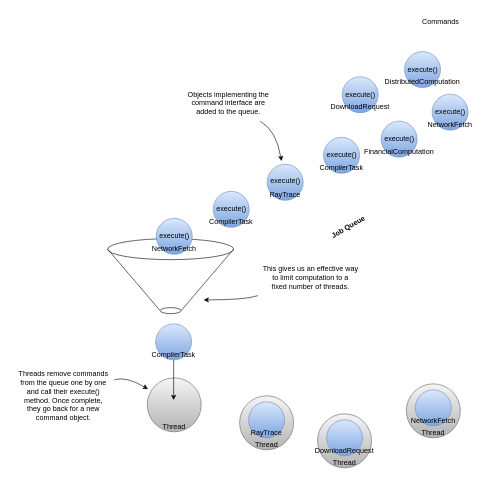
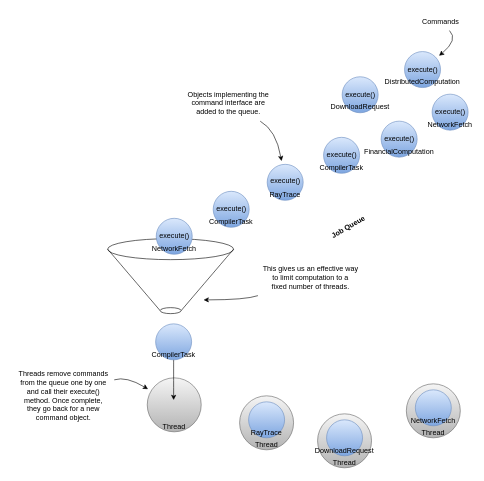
  <mxCell id="0" />
  <mxCell id="1" parent="0" />
  <mxCell id="2" value="" style="ellipse;whiteSpace=wrap;html=1;" parent="1" vertex="1"><mxGeometry x="179" y="396.94" width="210" height="35" as="geometry" /></mxCell>
  <mxCell id="3" value="DistributedComputation" style="ellipse;whiteSpace=wrap;html=1;verticalAlign=bottom;fillColor=#dae8fc;gradientColor=#7ea6e0;strokeColor=#6c8ebf;" parent="1" vertex="1"><mxGeometry x="674" y="85" width="60" height="60" as="geometry" /></mxCell>
  <mxCell id="4" value="execute()" style="text;html=1;align=center;verticalAlign=middle;resizable=0;points=[];autosize=1;strokeColor=none;fillColor=none;" parent="1" vertex="1"><mxGeometry x="669" y="100" width="70" height="30" as="geometry" /></mxCell>
  <mxCell id="5" value="Commands" style="text;html=1;align=center;verticalAlign=middle;resizable=0;points=[];autosize=1;strokeColor=none;fillColor=none;" parent="1" vertex="1"><mxGeometry x="694" y="20" width="80" height="30" as="geometry" /></mxCell>
+ <mxCell id="6" value="" style="edgeStyle=none;orthogonalLoop=1;jettySize=auto;html=1;sourcePerimeterSpacing=0;targetPerimeterSpacing=6;strokeColor=default;curved=1;" parent="1" source="5" target="3" edge="1"><mxGeometry width="100" relative="1" as="geometry"><mxPoint x="754" y="65" as="sourcePoint" /><mxPoint x="854" y="65" as="targetPoint" /><Array as="points"><mxPoint x="764" y="65" /></Array></mxGeometry></mxCell>
  <mxCell id="7" value="DownloadRequest" style="ellipse;whiteSpace=wrap;html=1;verticalAlign=bottom;fillColor=#dae8fc;gradientColor=#7ea6e0;strokeColor=#6c8ebf;" parent="1" vertex="1"><mxGeometry x="570" y="127" width="60" height="60" as="geometry" /></mxCell>
  <mxCell id="8" value="execute()" style="text;html=1;align=center;verticalAlign=middle;resizable=0;points=[];autosize=1;strokeColor=none;fillColor=none;" parent="1" vertex="1"><mxGeometry x="565" y="142" width="70" height="30" as="geometry" /></mxCell>
  <mxCell id="9" value="NetworkFetch" style="ellipse;whiteSpace=wrap;html=1;verticalAlign=bottom;fillColor=#dae8fc;gradientColor=#7ea6e0;strokeColor=#6c8ebf;" parent="1" vertex="1"><mxGeometry x="720" y="156" width="60" height="60" as="geometry" /></mxCell>
  <mxCell id="10" value="execute()" style="text;html=1;align=center;verticalAlign=middle;resizable=0;points=[];autosize=1;strokeColor=none;fillColor=none;" parent="1" vertex="1"><mxGeometry x="715" y="171" width="70" height="30" as="geometry" /></mxCell>
  <mxCell id="11" value="FinancialComputation" style="ellipse;whiteSpace=wrap;html=1;verticalAlign=bottom;fillColor=#dae8fc;gradientColor=#7ea6e0;strokeColor=#6c8ebf;" parent="1" vertex="1"><mxGeometry x="635" y="201" width="60" height="60" as="geometry" /></mxCell>
  <mxCell id="12" value="execute()" style="text;html=1;align=center;verticalAlign=middle;resizable=0;points=[];autosize=1;strokeColor=none;fillColor=none;" parent="1" vertex="1"><mxGeometry x="630" y="216" width="70" height="30" as="geometry" /></mxCell>
  <mxCell id="13" value="CompilerTask" style="ellipse;whiteSpace=wrap;html=1;verticalAlign=bottom;fillColor=#dae8fc;gradientColor=#7ea6e0;strokeColor=#6c8ebf;" parent="1" vertex="1"><mxGeometry x="539" y="228" width="60" height="60" as="geometry" /></mxCell>
  <mxCell id="14" value="execute()" style="text;html=1;align=center;verticalAlign=middle;resizable=0;points=[];autosize=1;strokeColor=none;fillColor=none;" parent="1" vertex="1"><mxGeometry x="534" y="243" width="70" height="30" as="geometry" /></mxCell>
  <mxCell id="15" value="RayTrace" style="ellipse;whiteSpace=wrap;html=1;verticalAlign=bottom;fillColor=#dae8fc;gradientColor=#7ea6e0;strokeColor=#6c8ebf;" parent="1" vertex="1"><mxGeometry x="445" y="273" width="60" height="60" as="geometry" /></mxCell>
  <mxCell id="16" value="execute()" style="text;html=1;align=center;verticalAlign=middle;resizable=0;points=[];autosize=1;strokeColor=none;fillColor=none;" parent="1" vertex="1"><mxGeometry x="440" y="286" width="70" height="30" as="geometry" /></mxCell>
  <mxCell id="17" value="CompilerTask" style="ellipse;whiteSpace=wrap;html=1;verticalAlign=bottom;fillColor=#dae8fc;gradientColor=#7ea6e0;strokeColor=#6c8ebf;" parent="1" vertex="1"><mxGeometry x="355" y="318" width="60" height="60" as="geometry" /></mxCell>
  <mxCell id="18" value="execute()" style="text;html=1;align=center;verticalAlign=middle;resizable=0;points=[];autosize=1;strokeColor=none;fillColor=none;" parent="1" vertex="1"><mxGeometry x="350" y="333" width="70" height="30" as="geometry" /></mxCell>
  <mxCell id="19" value="NetworkFetch" style="ellipse;whiteSpace=wrap;html=1;verticalAlign=bottom;fillColor=#dae8fc;gradientColor=#7ea6e0;strokeColor=#6c8ebf;" parent="1" vertex="1"><mxGeometry x="260" y="363" width="60" height="60" as="geometry" /></mxCell>
  <mxCell id="20" value="execute()" style="text;html=1;align=center;verticalAlign=middle;resizable=0;points=[];autosize=1;strokeColor=none;fillColor=none;" parent="1" vertex="1"><mxGeometry x="255" y="377" width="70" height="30" as="geometry" /></mxCell>
  <mxCell id="21" value="Job Queue" style="text;html=1;align=center;verticalAlign=middle;resizable=0;points=[];autosize=1;strokeColor=none;fillColor=none;rotation=-30;fontStyle=1" parent="1" vertex="1"><mxGeometry x="535" y="363" width="90" height="30" as="geometry" /></mxCell>
  <mxCell id="22" value="" style="endArrow=none;html=1;strokeColor=default;sourcePerimeterSpacing=0;targetPerimeterSpacing=6;curved=1;exitX=0;exitY=0.5;exitDx=0;exitDy=0;entryX=0;entryY=0.5;entryDx=0;entryDy=0;" parent="1" source="2" target="24" edge="1"><mxGeometry width="50" height="50" relative="1" as="geometry"><mxPoint x="109" y="521.94" as="sourcePoint" /><mxPoint x="229" y="511.94" as="targetPoint" /></mxGeometry></mxCell>
  <mxCell id="23" value="" style="endArrow=none;html=1;strokeColor=default;sourcePerimeterSpacing=0;targetPerimeterSpacing=6;curved=1;exitX=1;exitY=0.5;exitDx=0;exitDy=0;entryX=1;entryY=0.5;entryDx=0;entryDy=0;" parent="1" source="2" target="24" edge="1"><mxGeometry width="50" height="50" relative="1" as="geometry"><mxPoint x="189" y="424.44" as="sourcePoint" /><mxPoint x="249" y="511.94" as="targetPoint" /></mxGeometry></mxCell>
  <mxCell id="24" value="" style="ellipse;whiteSpace=wrap;html=1;" parent="1" vertex="1"><mxGeometry x="266.5" y="511.94" width="35" height="10" as="geometry" /></mxCell>
  <mxCell id="25" value="CompilerTask" style="ellipse;whiteSpace=wrap;html=1;verticalAlign=bottom;fillColor=#dae8fc;gradientColor=#7ea6e0;strokeColor=#6c8ebf;" parent="1" vertex="1"><mxGeometry x="259" y="539" width="60" height="60" as="geometry" /></mxCell>
  <mxCell id="26" value="Thread" style="ellipse;whiteSpace=wrap;html=1;verticalAlign=bottom;fillColor=#f5f5f5;gradientColor=#b3b3b3;strokeColor=#666666;" parent="1" vertex="1"><mxGeometry x="245" y="629" width="90" height="90" as="geometry" /></mxCell>
  <mxCell id="27" value="Thread" style="ellipse;whiteSpace=wrap;html=1;verticalAlign=bottom;fillColor=#f5f5f5;gradientColor=#b3b3b3;strokeColor=#666666;" parent="1" vertex="1"><mxGeometry x="399" y="659" width="90" height="90" as="geometry" /></mxCell>
  <mxCell id="28" value="RayTrace" style="ellipse;whiteSpace=wrap;html=1;verticalAlign=bottom;fillColor=#dae8fc;gradientColor=#7ea6e0;strokeColor=#6c8ebf;" parent="1" vertex="1"><mxGeometry x="414" y="669" width="60" height="60" as="geometry" /></mxCell>
  <mxCell id="29" value="Thread" style="ellipse;whiteSpace=wrap;html=1;verticalAlign=bottom;fillColor=#f5f5f5;gradientColor=#b3b3b3;strokeColor=#666666;" parent="1" vertex="1"><mxGeometry x="529" y="689" width="90" height="90" as="geometry" /></mxCell>
  <mxCell id="30" value="DownloadRequest" style="ellipse;whiteSpace=wrap;html=1;verticalAlign=bottom;fillColor=#dae8fc;gradientColor=#7ea6e0;strokeColor=#6c8ebf;" parent="1" vertex="1"><mxGeometry x="544" y="699" width="60" height="60" as="geometry" /></mxCell>
  <mxCell id="31" value="Thread" style="ellipse;whiteSpace=wrap;html=1;verticalAlign=bottom;fillColor=#f5f5f5;gradientColor=#b3b3b3;strokeColor=#666666;" parent="1" vertex="1"><mxGeometry x="677" y="639" width="90" height="90" as="geometry" /></mxCell>
  <mxCell id="32" value="NetworkFetch" style="ellipse;whiteSpace=wrap;html=1;verticalAlign=bottom;fillColor=#dae8fc;gradientColor=#7ea6e0;strokeColor=#6c8ebf;" parent="1" vertex="1"><mxGeometry x="692" y="649" width="60" height="60" as="geometry" /></mxCell>
  <mxCell id="33" value="" style="edgeStyle=none;orthogonalLoop=1;jettySize=auto;html=1;strokeColor=default;sourcePerimeterSpacing=0;targetPerimeterSpacing=6;curved=1;rounded=0;" parent="1" source="25" edge="1"><mxGeometry width="100" relative="1" as="geometry"><mxPoint x="489" y="549" as="sourcePoint" /><mxPoint x="289" y="666" as="targetPoint" /><Array as="points" /></mxGeometry></mxCell>
  <mxCell id="34" value="&lt;div&gt;This gives us an effective way&lt;/div&gt;&lt;div&gt;to limit computation to a&lt;/div&gt;&lt;div&gt;fixed number of threads.&lt;/div&gt;" style="text;html=1;align=center;verticalAlign=middle;resizable=0;points=[];autosize=1;strokeColor=none;fillColor=none;" parent="1" vertex="1"><mxGeometry x="427" y="431.94" width="180" height="60" as="geometry" /></mxCell>
  <mxCell id="35" value="" style="edgeStyle=none;orthogonalLoop=1;jettySize=auto;html=1;strokeColor=default;sourcePerimeterSpacing=0;targetPerimeterSpacing=6;curved=1;rounded=0;" parent="1" source="34" edge="1"><mxGeometry width="100" relative="1" as="geometry"><mxPoint x="399" y="519" as="sourcePoint" /><mxPoint x="339" y="499" as="targetPoint" /><Array as="points"><mxPoint x="409" y="499" /></Array></mxGeometry></mxCell>
  <mxCell id="36" value="Objects implementing the&#10;command interface are&#10;added to the queue." style="text;html=1;align=center;verticalAlign=middle;resizable=0;points=[];autosize=1;strokeColor=none;fillColor=none;" vertex="1" parent="1"><mxGeometry x="300" y="141" width="160" height="60" as="geometry" /></mxCell>
  <mxCell id="37" value="" style="edgeStyle=none;orthogonalLoop=1;jettySize=auto;html=1;curved=1;targetPerimeterSpacing=6;" edge="1" parent="1" source="36" target="15"><mxGeometry width="100" relative="1" as="geometry"><mxPoint x="180" y="246" as="sourcePoint" /><mxPoint x="360" y="256" as="targetPoint" /><Array as="points"><mxPoint x="460" y="216" /></Array></mxGeometry></mxCell>
  <mxCell id="38" value="Threads remove commands&#10;from the queue one by one&#10;and call their execute()&#10;method. Once complete,&#10;they go back for a new&#10;command object." style="text;html=1;align=center;verticalAlign=middle;resizable=0;points=[];autosize=1;strokeColor=none;fillColor=none;" vertex="1" parent="1"><mxGeometry y="609" width="170" height="100" as="geometry" x="20" /></mxCell>
  <mxCell id="39" value="" style="edgeStyle=none;orthogonalLoop=1;jettySize=auto;html=1;curved=1;rounded=0;sourcePerimeterSpacing=0;targetPerimeterSpacing=6;" edge="1" parent="1" source="38" target="26"><mxGeometry width="100" relative="1" as="geometry"><mxPoint x="120" y="726" as="sourcePoint" /><mxPoint x="220" y="726" as="targetPoint" /><Array as="points"><mxPoint x="210" y="626" /></Array></mxGeometry></mxCell>
